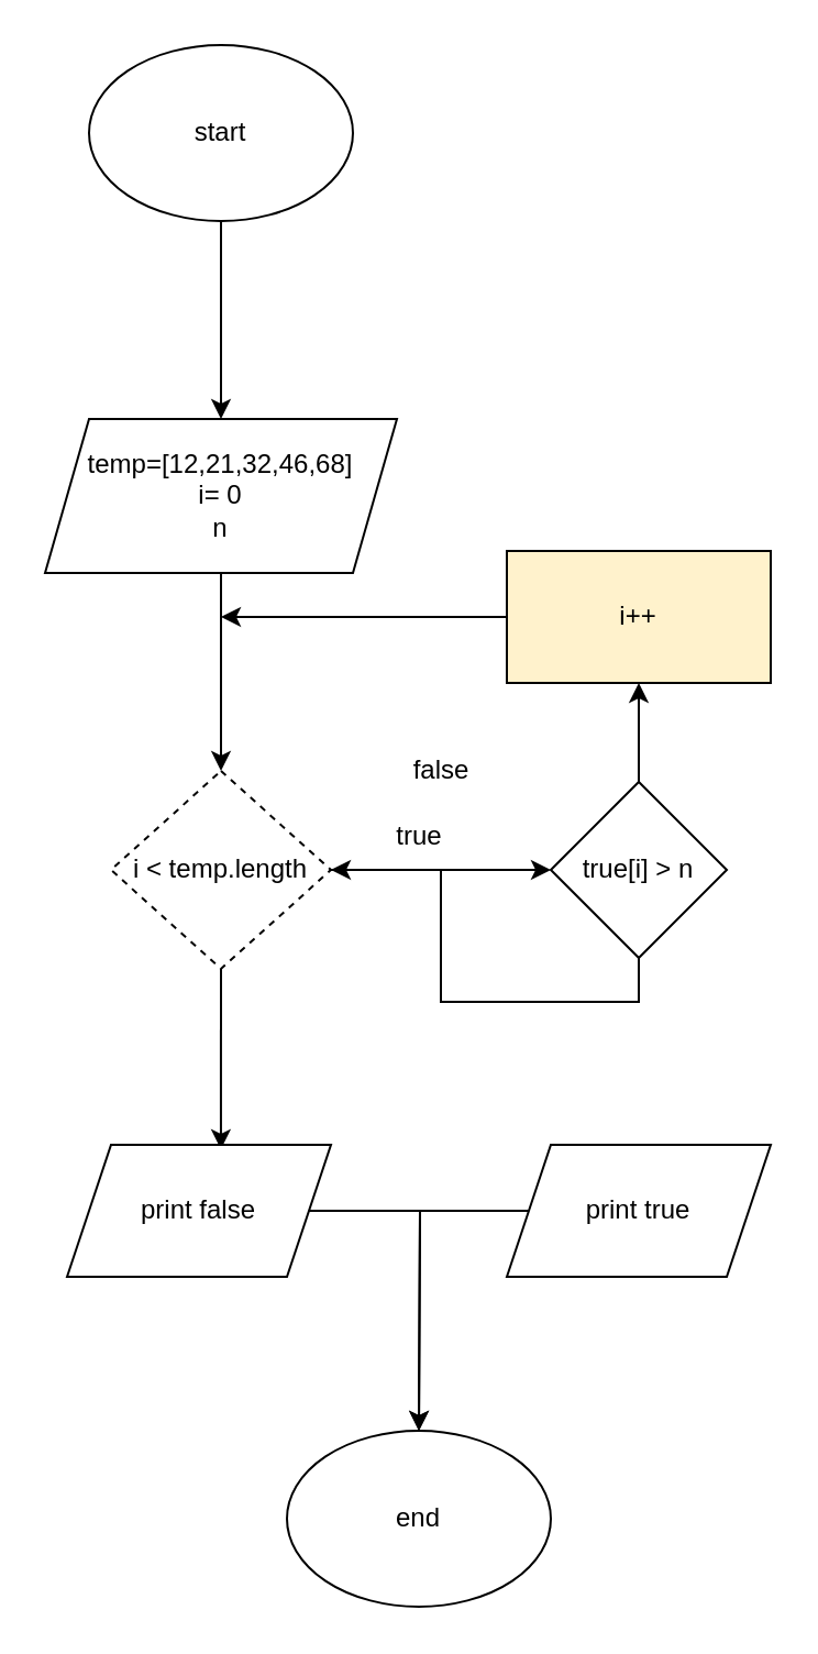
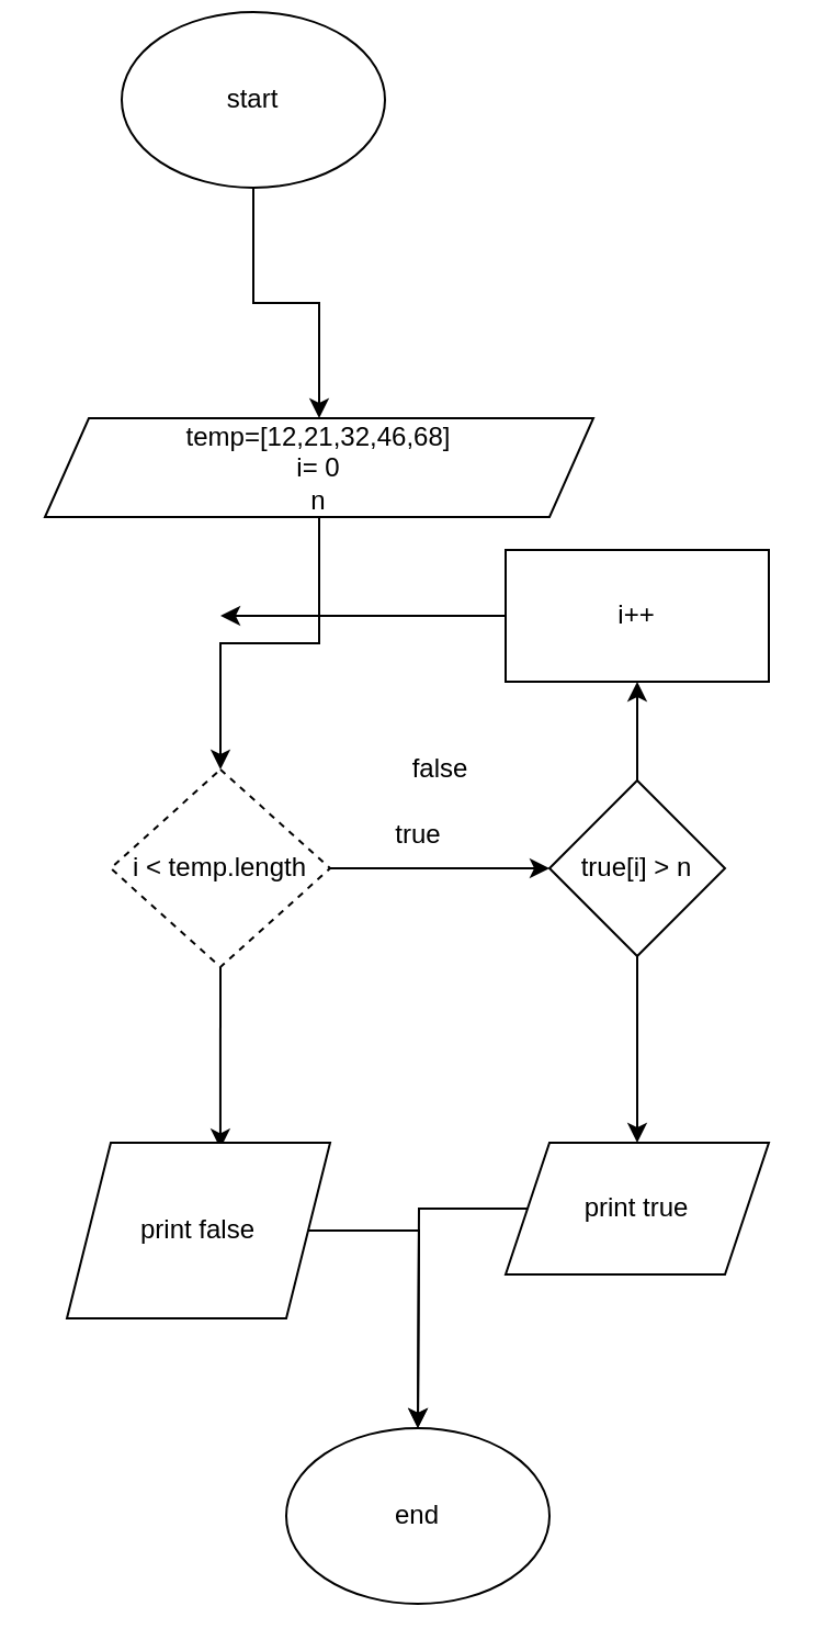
  <mxCell id="0" />
  <mxCell id="1" parent="0" />
  <mxCell id="2" style="edgeStyle=orthogonalEdgeStyle;rounded=0;orthogonalLoop=1;jettySize=auto;html=1;exitX=0.5;exitY=1;exitDx=0;exitDy=0;entryX=0.5;entryY=0;entryDx=0;entryDy=0;entryPerimeter=0;" edge="1" parent="1" source="3" target="5"><mxGeometry relative="1" as="geometry"><mxPoint x="100" y="170" as="targetPoint" /></mxGeometry></mxCell>
- <mxCell id="3" value="start" style="ellipse;whiteSpace=wrap;html=1;" vertex="1" parent="1"><mxGeometry x="40" y="20" width="120" height="80" as="geometry" /></mxCell>
+ <mxCell id="3" value="start" style="ellipse;whiteSpace=wrap;html=1;" vertex="1" parent="1"><mxGeometry x="55" y="5" width="120" height="80" as="geometry" /></mxCell>
  <mxCell id="4" style="edgeStyle=orthogonalEdgeStyle;rounded=0;orthogonalLoop=1;jettySize=auto;html=1;" edge="1" parent="1" source="5" target="8"><mxGeometry relative="1" as="geometry" /></mxCell>
- <mxCell id="5" value="temp=[12,21,32,46,68]&lt;br&gt;i= 0&lt;br&gt;n" style="shape=parallelogram;perimeter=parallelogramPerimeter;whiteSpace=wrap;html=1;fixedSize=1;" vertex="1" parent="1"><mxGeometry x="20" y="190" width="160" height="70" as="geometry" /></mxCell>
+ <mxCell id="5" value="temp=[12,21,32,46,68]&lt;br&gt;i= 0&lt;br&gt;n" style="shape=parallelogram;perimeter=parallelogramPerimeter;whiteSpace=wrap;html=1;fixedSize=1;" vertex="1" parent="1"><mxGeometry x="20" y="190" width="250" height="45" as="geometry" /></mxCell>
  <mxCell id="6" style="edgeStyle=orthogonalEdgeStyle;rounded=0;orthogonalLoop=1;jettySize=auto;html=1;exitX=1;exitY=0.5;exitDx=0;exitDy=0;" edge="1" parent="1" source="8"><mxGeometry relative="1" as="geometry"><mxPoint x="250" y="395" as="targetPoint" /></mxGeometry></mxCell>
  <mxCell id="7" style="edgeStyle=orthogonalEdgeStyle;rounded=0;orthogonalLoop=1;jettySize=auto;html=1;exitX=0.5;exitY=1;exitDx=0;exitDy=0;entryX=0.583;entryY=0.033;entryDx=0;entryDy=0;entryPerimeter=0;" edge="1" parent="1" source="8" target="19"><mxGeometry relative="1" as="geometry" /></mxCell>
  <mxCell id="8" value="i &amp;lt; temp.length" style="rhombus;whiteSpace=wrap;html=1;dashed=1;" vertex="1" parent="1"><mxGeometry x="50" y="350" width="100" height="90" as="geometry" /></mxCell>
  <mxCell id="9" style="edgeStyle=orthogonalEdgeStyle;rounded=0;orthogonalLoop=1;jettySize=auto;html=1;exitX=0.5;exitY=0;exitDx=0;exitDy=0;entryX=0.5;entryY=1;entryDx=0;entryDy=0;" edge="1" parent="1" source="11" target="14"><mxGeometry relative="1" as="geometry" /></mxCell>
- <mxCell id="10" style="edgeStyle=orthogonalEdgeStyle;rounded=0;orthogonalLoop=1;jettySize=auto;html=1;exitX=0.5;exitY=1;exitDx=0;exitDy=0;" edge="1" parent="1" source="11" target="8"><mxGeometry relative="1" as="geometry" /></mxCell>
+ <mxCell id="10" style="edgeStyle=orthogonalEdgeStyle;rounded=0;orthogonalLoop=1;jettySize=auto;html=1;exitX=0.5;exitY=1;exitDx=0;exitDy=0;entryX=0.5;entryY=0;entryDx=0;entryDy=0;" edge="1" parent="1" source="11" target="17"><mxGeometry relative="1" as="geometry" /></mxCell>
  <mxCell id="11" value="true[i] &amp;gt; n" style="rhombus;whiteSpace=wrap;html=1;" vertex="1" parent="1"><mxGeometry x="250" y="355" width="80" height="80" as="geometry" /></mxCell>
  <mxCell id="12" value="true" style="text;html=1;align=center;verticalAlign=middle;resizable=0;points=[];autosize=1;strokeColor=none;" vertex="1" parent="1"><mxGeometry x="170" y="370" width="40" height="20" as="geometry" /></mxCell>
  <mxCell id="13" style="edgeStyle=orthogonalEdgeStyle;rounded=0;orthogonalLoop=1;jettySize=auto;html=1;" edge="1" parent="1" source="14"><mxGeometry relative="1" as="geometry"><mxPoint x="100" y="280" as="targetPoint" /></mxGeometry></mxCell>
- <mxCell id="14" value="i++" style="rounded=0;whiteSpace=wrap;html=1;fillColor=#fff2cc;" vertex="1" parent="1"><mxGeometry x="230" y="250" width="120" height="60" as="geometry" /></mxCell>
+ <mxCell id="14" value="i++" style="rounded=0;whiteSpace=wrap;html=1;" vertex="1" parent="1"><mxGeometry x="230" y="250" width="120" height="60" as="geometry" /></mxCell>
  <mxCell id="15" value="false" style="text;html=1;align=center;verticalAlign=middle;resizable=0;points=[];autosize=1;strokeColor=none;" vertex="1" parent="1"><mxGeometry x="180" y="340" width="40" height="20" as="geometry" /></mxCell>
  <mxCell id="16" style="edgeStyle=orthogonalEdgeStyle;rounded=0;orthogonalLoop=1;jettySize=auto;html=1;" edge="1" parent="1" source="17"><mxGeometry relative="1" as="geometry"><mxPoint x="190" y="650" as="targetPoint" /></mxGeometry></mxCell>
  <mxCell id="17" value="print true" style="shape=parallelogram;perimeter=parallelogramPerimeter;whiteSpace=wrap;html=1;fixedSize=1;" vertex="1" parent="1"><mxGeometry x="230" y="520" width="120" height="60" as="geometry" /></mxCell>
  <mxCell id="18" style="edgeStyle=orthogonalEdgeStyle;rounded=0;orthogonalLoop=1;jettySize=auto;html=1;exitX=1;exitY=0.5;exitDx=0;exitDy=0;" edge="1" parent="1" source="19"><mxGeometry relative="1" as="geometry"><mxPoint x="190" y="650" as="targetPoint" /></mxGeometry></mxCell>
- <mxCell id="19" value="print false" style="shape=parallelogram;perimeter=parallelogramPerimeter;whiteSpace=wrap;html=1;fixedSize=1;" vertex="1" parent="1"><mxGeometry x="30" y="520" width="120" height="60" as="geometry" /></mxCell>
+ <mxCell id="19" value="print false" style="shape=parallelogram;perimeter=parallelogramPerimeter;whiteSpace=wrap;html=1;fixedSize=1;" vertex="1" parent="1"><mxGeometry x="30" y="520" width="120" height="80" as="geometry" /></mxCell>
  <mxCell id="20" value="end" style="ellipse;whiteSpace=wrap;html=1;" vertex="1" parent="1"><mxGeometry x="130" y="650" width="120" height="80" as="geometry" /></mxCell>
